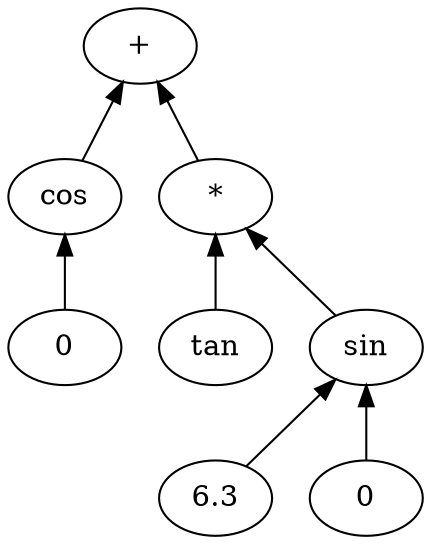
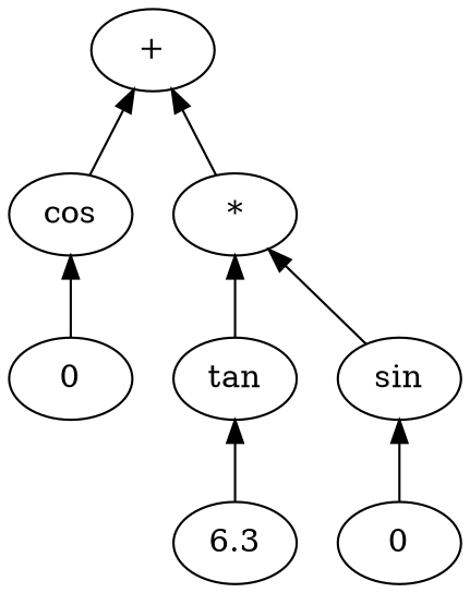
  digraph {
    rankdir=BT
    n1 [label=0]
    n2 [label=cos]
    n3 [label="+"]
    n4 [label=6.3]
    n5 [label=tan]
    n6 [label="*"]
    n7 [label=0]
    n8 [label=sin]
    n1 -> n2
    n2 -> n3
-   n4 -> n8
+   n4 -> n5
    n5 -> n6
    n6 -> n3
    n7 -> n8
    n8 -> n6
  }
